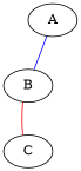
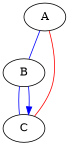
  digraph {
    edge [color=blue dir=none]
    A
    B
    C
    subgraph sub_1 {
      A
      B
      C
    }
    subgraph sub_2 {
      A
      B
      C
    }
    A -> B
-   B -> C [color=red]
+   B -> C
+   B -> C [dir=""]
+   C -> A [color=red]
  }
